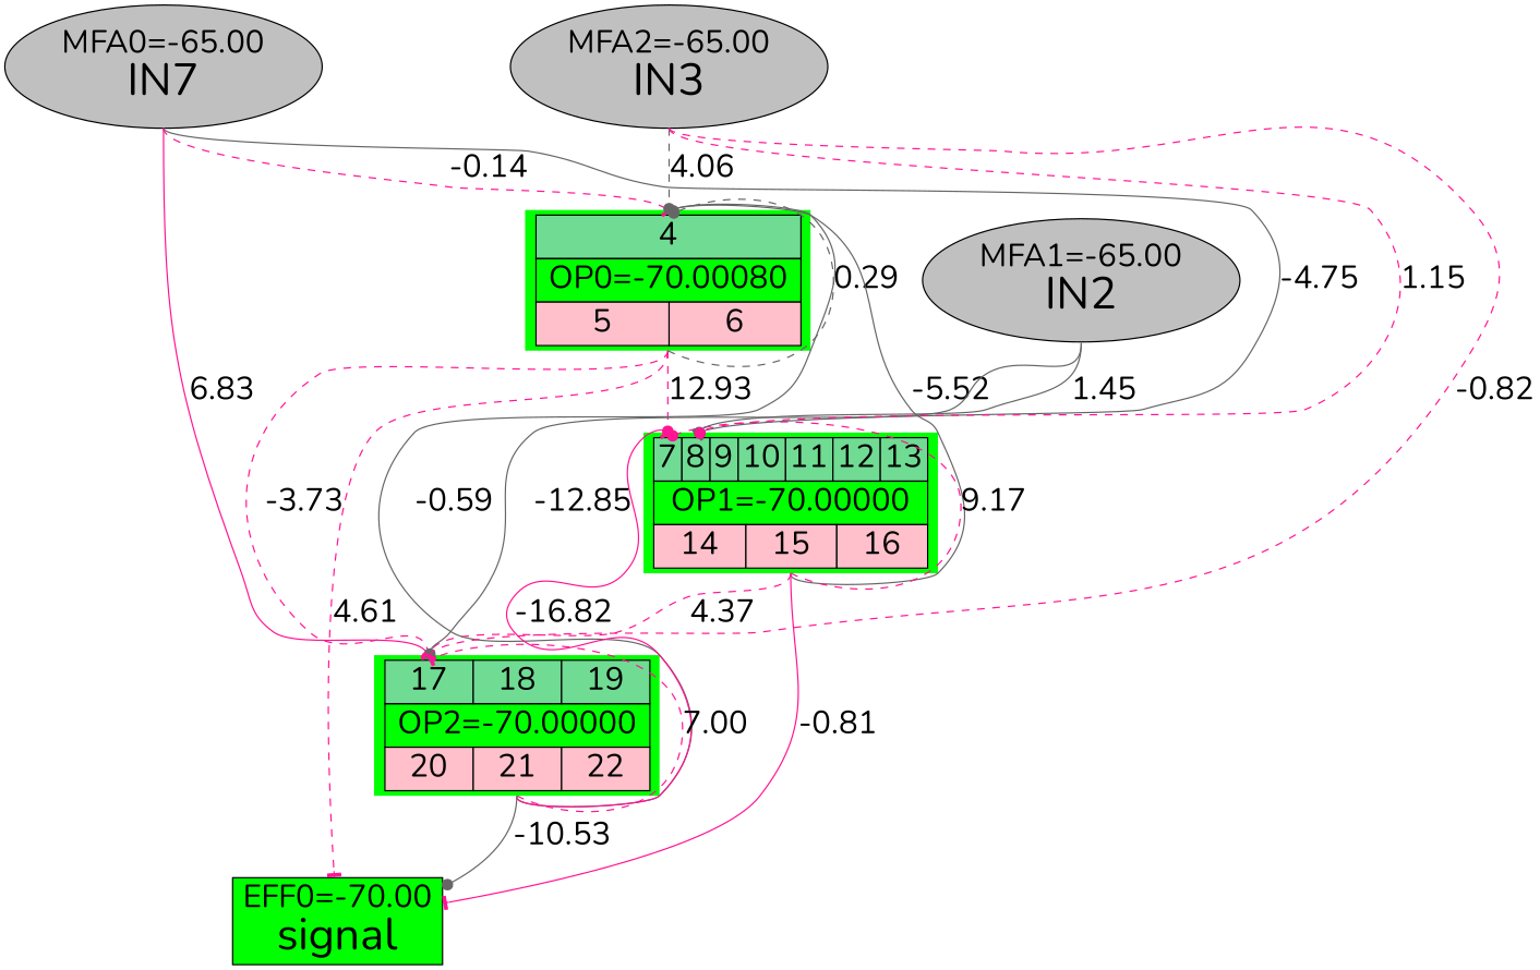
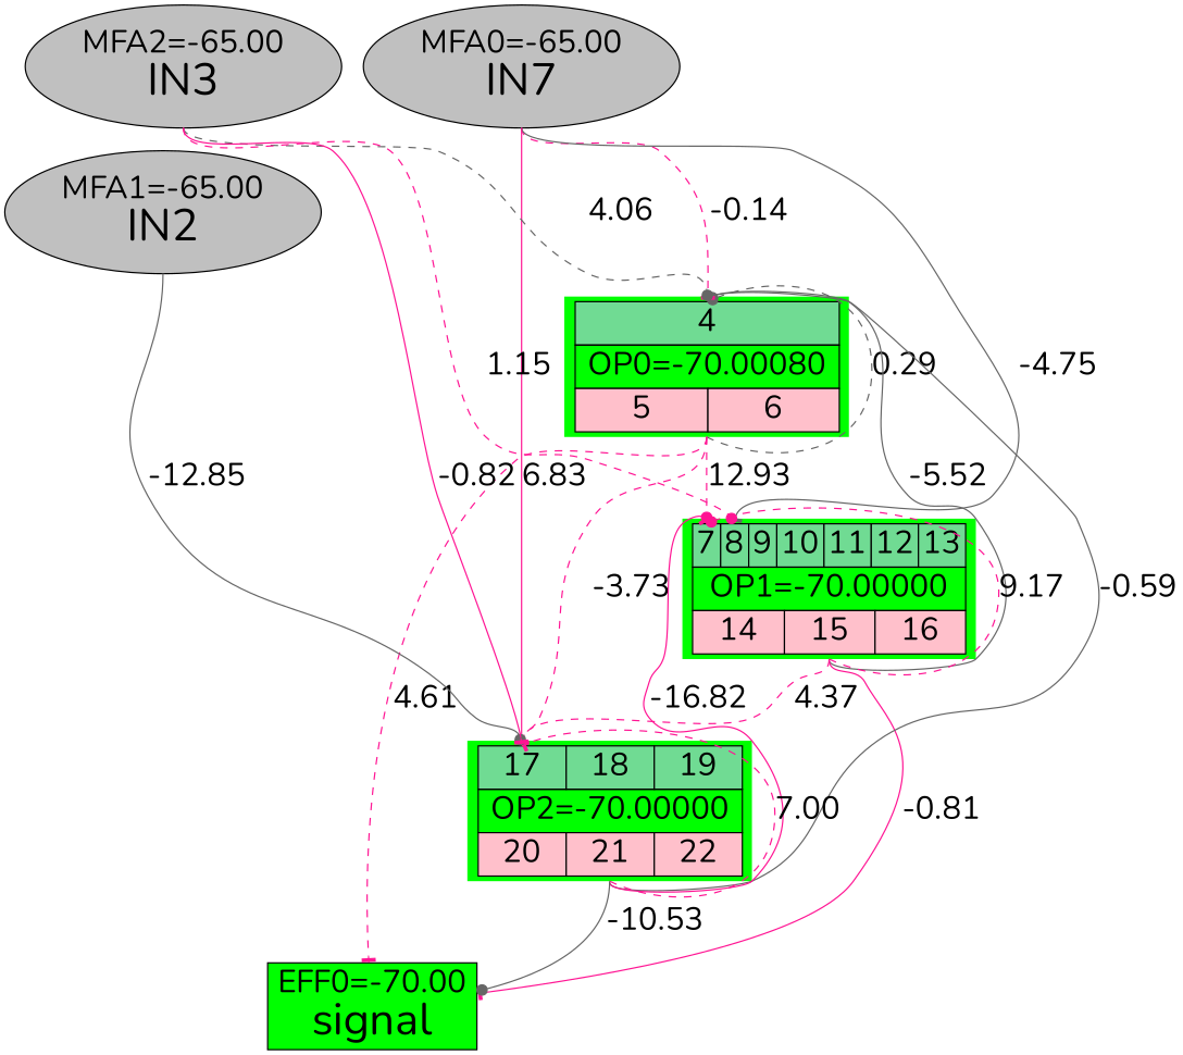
  digraph {
    fontname=Nunito
    node [fillcolor="#00FF00" fontname=Nunito shape=plaintext style=filled]
    edge [arrowhead=tee color=deeppink fontname=Nunito fontsize=25 headport="gene17:n" labeldistance=1 style=dashed tailport=s]
    n1 [label=< <TABLE BORDER="0" CELLBORDER="0" CELLSPACING="0" CELLPADDING="0">  <TR><TD><TABLE BORDER="0" CELLBORDER="1" CELLSPACING="0" CELLPADDING="2"><TR> 	<TD PORT="gene4" BGCOLOR="#70DB93"><FONT POINT-SIZE="25">4</FONT></TD>  </TR></TABLE></TD></TR>   <TR><TD><FONT POINT-SIZE="25"> 		<TABLE BORDER="0" CELLBORDER="1" CELLSPACING="0" CELLPADDING="2"><TR><TD> 		OP0=-70.00080 		</TD></TR></TABLE>  </FONT></TD></TR>   <TR><TD><TABLE BORDER="0" CELLBORDER="1" CELLSPACING="0" CELLPADDING="2"><TR> 	<TD PORT="gene5" BGCOLOR="#FFC0CB"><FONT POINT-SIZE="25">5</FONT></TD> 	<TD PORT="gene6" BGCOLOR="#FFC0CB"><FONT POINT-SIZE="25">6</FONT></TD>  </TR></TABLE>  </TD></TR></TABLE>>]
    n2 [label=< <TABLE BORDER="0" CELLBORDER="0" CELLSPACING="0" CELLPADDING="0">  <TR><TD><TABLE BORDER="0" CELLBORDER="1" CELLSPACING="0" CELLPADDING="2"><TR> 	<TD PORT="gene7" BGCOLOR="#70DB93"><FONT POINT-SIZE="25">7</FONT></TD> 	<TD PORT="gene8" BGCOLOR="#70DB93"><FONT POINT-SIZE="25">8</FONT></TD> 	<TD PORT="gene9" BGCOLOR="#70DB93"><FONT POINT-SIZE="25">9</FONT></TD> 	<TD PORT="gene10" BGCOLOR="#70DB93"><FONT POINT-SIZE="25">10</FONT></TD> 	<TD PORT="gene11" BGCOLOR="#70DB93"><FONT POINT-SIZE="25">11</FONT></TD> 	<TD PORT="gene12" BGCOLOR="#70DB93"><FONT POINT-SIZE="25">12</FONT></TD> 	<TD PORT="gene13" BGCOLOR="#70DB93"><FONT POINT-SIZE="25">13</FONT></TD>  </TR></TABLE></TD></TR>   <TR><TD><FONT POINT-SIZE="25"> 		<TABLE BORDER="0" CELLBORDER="1" CELLSPACING="0" CELLPADDING="2"><TR><TD> 		OP1=-70.00000 		</TD></TR></TABLE>  </FONT></TD></TR>   <TR><TD><TABLE BORDER="0" CELLBORDER="1" CELLSPACING="0" CELLPADDING="2"><TR> 	<TD PORT="gene14" BGCOLOR="#FFC0CB"><FONT POINT-SIZE="25">14</FONT></TD> 	<TD PORT="gene15" BGCOLOR="#FFC0CB"><FONT POINT-SIZE="25">15</FONT></TD> 	<TD PORT="gene16" BGCOLOR="#FFC0CB"><FONT POINT-SIZE="25">16</FONT></TD>  </TR></TABLE>  </TD></TR></TABLE>>]
    n3 [label=< <TABLE BORDER="0" CELLBORDER="0" CELLSPACING="0" CELLPADDING="0">  <TR><TD><TABLE BORDER="0" CELLBORDER="1" CELLSPACING="0" CELLPADDING="2"><TR> 	<TD PORT="gene17" BGCOLOR="#70DB93"><FONT POINT-SIZE="25">17</FONT></TD> 	<TD PORT="gene18" BGCOLOR="#70DB93"><FONT POINT-SIZE="25">18</FONT></TD> 	<TD PORT="gene19" BGCOLOR="#70DB93"><FONT POINT-SIZE="25">19</FONT></TD>  </TR></TABLE></TD></TR>   <TR><TD><FONT POINT-SIZE="25"> 		<TABLE BORDER="0" CELLBORDER="1" CELLSPACING="0" CELLPADDING="2"><TR><TD> 		OP2=-70.00000 		</TD></TR></TABLE>  </FONT></TD></TR>   <TR><TD><TABLE BORDER="0" CELLBORDER="1" CELLSPACING="0" CELLPADDING="2"><TR> 	<TD PORT="gene20" BGCOLOR="#FFC0CB"><FONT POINT-SIZE="25">20</FONT></TD> 	<TD PORT="gene21" BGCOLOR="#FFC0CB"><FONT POINT-SIZE="25">21</FONT></TD> 	<TD PORT="gene22" BGCOLOR="#FFC0CB"><FONT POINT-SIZE="25">22</FONT></TD>  </TR></TABLE>  </TD></TR></TABLE>>]
    n4 [label=<<FONT POINT-SIZE="25">EFF0=-70.00</FONT><BR/><FONT POINT-SIZE="35">signal</FONT>> shape=box]
    n5 [fillcolor="#C0C0C0" label=<<FONT POINT-SIZE="25">MFA0=-65.00</FONT><BR/><FONT POINT-SIZE="35">IN7</FONT>> shape=ellipse]
    n6 [fillcolor="#C0C0C0" label=<<FONT POINT-SIZE="25">MFA1=-65.00</FONT><BR/><FONT POINT-SIZE="35">IN2</FONT>> shape=ellipse]
    n7 [fillcolor="#C0C0C0" label=<<FONT POINT-SIZE="25">MFA2=-65.00</FONT><BR/><FONT POINT-SIZE="35">IN3</FONT>> shape=ellipse]
    subgraph sub_1 {
      n1
      n2
      n3
      n4
      n5
      n6
      n7
    }
    n1 -> n1 [arrowhead=dot color=gray40 headport="gene4:n" label=0.29 weight=0.58245]
    n1 -> n2 [arrowhead=dot headport="gene7:n" label=12.93 weight=25.86731]
    n1 -> n3 [label=-3.73 weight=-7.45541]
    n1 -> n4 [label=4.61 weight=9.22423]
    n2 -> n1 [color=gray40 headport="gene4:n" label=-5.52 style=solid weight=-11.04112]
    n2 -> n2 [arrowhead=dot headport="gene7:n" label=9.17 weight=18.34812]
    n2 -> n3 [label=4.37 weight=8.74873]
    n2 -> n4 [label=-0.81 style=solid weight=-1.61564]
    n3 -> n1 [arrowhead=dot color=gray40 headport="gene4:n" label=-0.59 style=solid weight=-1.17300]
    n3 -> n2 [headport="gene7:n" label=-16.82 style=solid weight=-33.63913]
    n3 -> n3 [label=7.00 weight=14.00035]
    n3 -> n4 [arrowhead=dot color=gray40 label=-10.53 style=solid weight=-21.06132]
    n5 -> n1 [headport="gene4:n" label=-0.14 weight=-0.27208]
    n5 -> n2 [color=gray40 headport="gene8:n" label=-4.75 style=solid weight=-9.50999]
    n5 -> n3 [label=6.83 style=solid weight=13.66835]
-   n6 -> n2 [arrowhead=dot color=gray40 headport="gene8:n" label=1.45 style=solid weight=2.90265]
    n6 -> n3 [arrowhead=dot color=gray40 label=-12.85 style=solid weight=-25.70137]
    n7 -> n1 [arrowhead=dot color=gray40 headport="gene4:n" label=4.06 weight=8.11055]
    n7 -> n2 [arrowhead=dot headport="gene8:n" label=1.15 weight=2.29695]
-   n7 -> n3 [label=-0.82 weight=-1.63895]
+   n7 -> n3 [label=-0.82 style=solid weight=-1.63895]
  }
